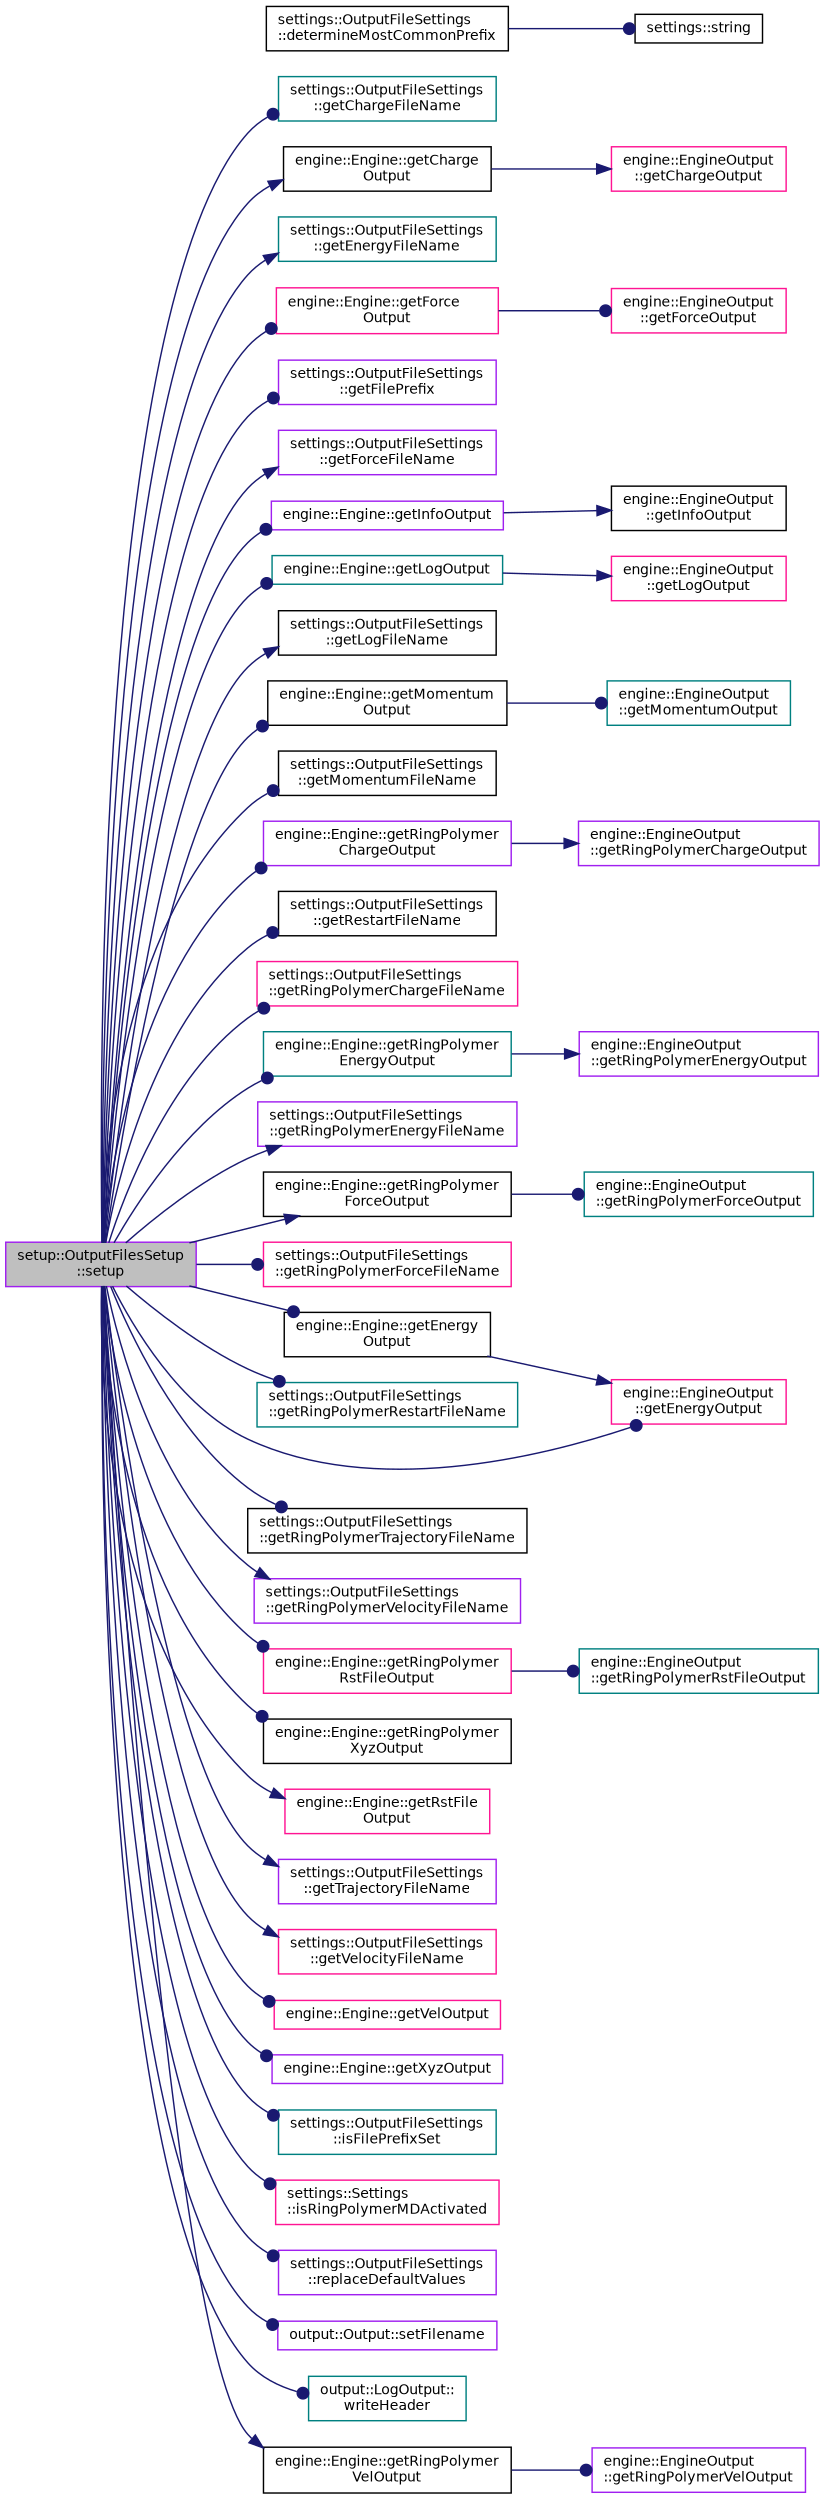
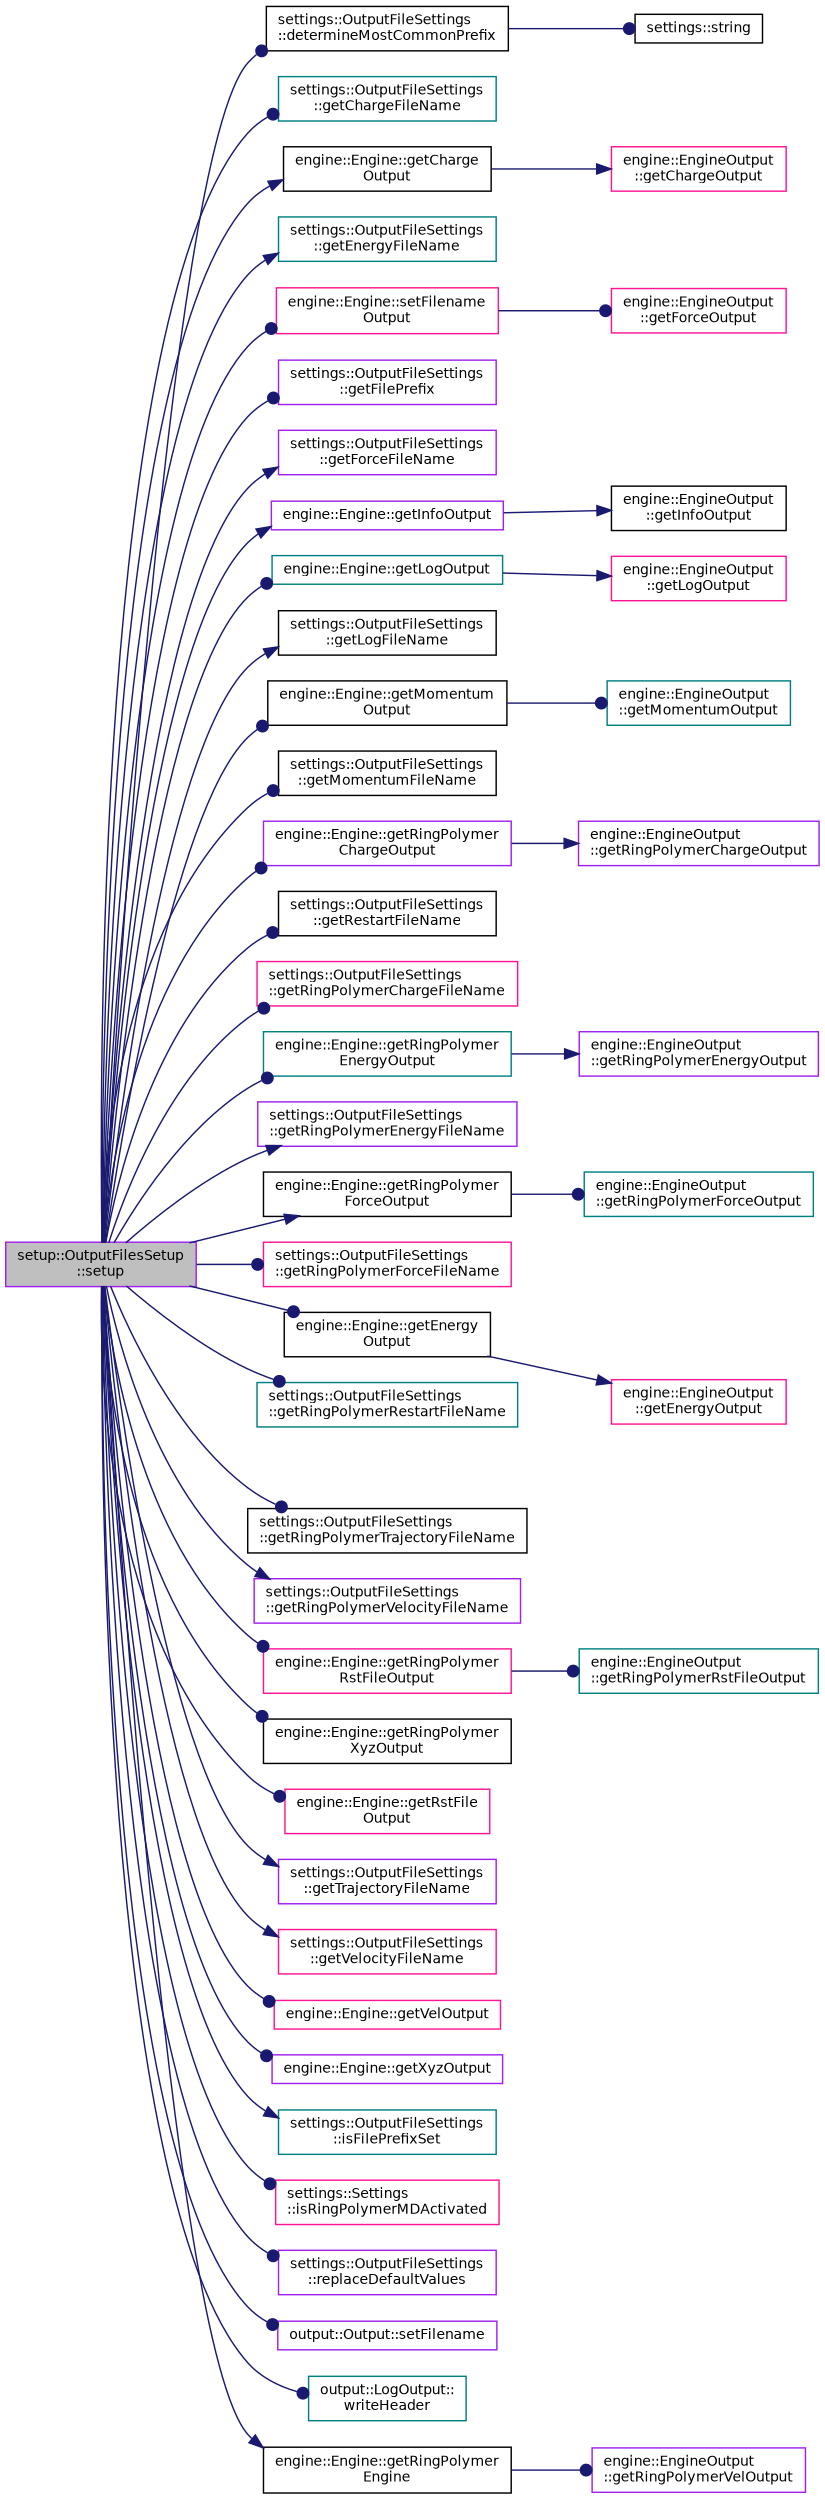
  digraph {
    rankdir=LR
    node [color=purple fillcolor=white fontname=Helvetica fontsize=10 shape=record style=filled]
    edge [arrowhead=dot color=midnightblue fontname=Helvetica fontsize=10 labelfontname=Helvetica labelfontsize=10 style=solid]
    n1 [fillcolor=grey75 fontcolor=black height=0.2 label="setup::OutputFilesSetup\l::setup" width=0.4]
    n2 [color=black height=0.2 label="settings::OutputFileSettings\l::determineMostCommonPrefix" width=0.4]
    n3 [color=teal height=0.2 label="settings::OutputFileSettings\l::getChargeFileName" width=0.4]
    n4 [color=black height=0.2 label="engine::Engine::getCharge\lOutput" width=0.4]
    n5 [color=teal height=0.2 label="settings::OutputFileSettings\l::getEnergyFileName" width=0.4]
    n6 [color=black height=0.2 label="engine::Engine::getEnergy\lOutput" width=0.4]
    n7 [height=0.2 label="settings::OutputFileSettings\l::getFilePrefix" width=0.4]
    n8 [height=0.2 label="settings::OutputFileSettings\l::getForceFileName" width=0.4]
-   n9 [color=deeppink height=0.2 label="engine::Engine::getForce\lOutput" width=0.4]
+   n9 [color=deeppink height=0.2 label="engine::Engine::setFilename\lOutput" width=0.4]
    n10 [height=0.2 label="engine::Engine::getInfoOutput" width=0.4]
    n11 [color=black height=0.2 label="settings::OutputFileSettings\l::getLogFileName" width=0.4]
    n12 [color=teal height=0.2 label="engine::Engine::getLogOutput" width=0.4]
    n13 [color=black height=0.2 label="settings::OutputFileSettings\l::getMomentumFileName" width=0.4]
    n14 [color=black height=0.2 label="engine::Engine::getMomentum\lOutput" width=0.4]
    n15 [color=black height=0.2 label="settings::OutputFileSettings\l::getRestartFileName" width=0.4]
    n16 [color=deeppink height=0.2 label="settings::OutputFileSettings\l::getRingPolymerChargeFileName" width=0.4]
    n17 [height=0.2 label="engine::Engine::getRingPolymer\lChargeOutput" width=0.4]
    n18 [height=0.2 label="settings::OutputFileSettings\l::getRingPolymerEnergyFileName" width=0.4]
    n19 [color=teal height=0.2 label="engine::Engine::getRingPolymer\lEnergyOutput" width=0.4]
    n20 [color=deeppink height=0.2 label="settings::OutputFileSettings\l::getRingPolymerForceFileName" width=0.4]
    n21 [color=black height=0.2 label="engine::Engine::getRingPolymer\lForceOutput" width=0.4]
    n22 [color=teal height=0.2 label="settings::OutputFileSettings\l::getRingPolymerRestartFileName" width=0.4]
    n23 [color=deeppink height=0.2 label="engine::Engine::getRingPolymer\lRstFileOutput" width=0.4]
    n24 [color=black height=0.2 label="settings::OutputFileSettings\l::getRingPolymerTrajectoryFileName" width=0.4]
    n25 [height=0.2 label="settings::OutputFileSettings\l::getRingPolymerVelocityFileName" width=0.4]
-   n26 [color=black height=0.2 label="engine::Engine::getRingPolymer\lVelOutput" width=0.4]
+   n26 [color=black height=0.2 label="engine::Engine::getRingPolymer\lEngine" width=0.4]
    n27 [color=black height=0.2 label="engine::Engine::getRingPolymer\lXyzOutput" width=0.4]
    n28 [color=deeppink height=0.2 label="engine::Engine::getRstFile\lOutput" width=0.4]
    n29 [height=0.2 label="settings::OutputFileSettings\l::getTrajectoryFileName" width=0.4]
    n30 [color=deeppink height=0.2 label="settings::OutputFileSettings\l::getVelocityFileName" width=0.4]
    n31 [color=deeppink height=0.2 label="engine::Engine::getVelOutput" width=0.4]
    n32 [height=0.2 label="engine::Engine::getXyzOutput" width=0.4]
    n33 [color=teal height=0.2 label="settings::OutputFileSettings\l::isFilePrefixSet" width=0.4]
    n34 [color=deeppink height=0.2 label="settings::Settings\l::isRingPolymerMDActivated" width=0.4]
    n35 [height=0.2 label="settings::OutputFileSettings\l::replaceDefaultValues" width=0.4]
    n36 [height=0.2 label="output::Output::setFilename" width=0.4]
    n37 [color=teal height=0.2 label="output::LogOutput::\lwriteHeader" width=0.4]
    n38 [color=black height=0.2 label="settings::string" width=0.4]
    n39 [color=deeppink height=0.2 label="engine::EngineOutput\l::getChargeOutput" width=0.4]
    n40 [color=deeppink height=0.2 label="engine::EngineOutput\l::getEnergyOutput" width=0.4]
    n41 [color=deeppink height=0.2 label="engine::EngineOutput\l::getForceOutput" width=0.4]
    n42 [color=black height=0.2 label="engine::EngineOutput\l::getInfoOutput" width=0.4]
    n43 [color=deeppink height=0.2 label="engine::EngineOutput\l::getLogOutput" width=0.4]
    n44 [color=teal height=0.2 label="engine::EngineOutput\l::getMomentumOutput" width=0.4]
    n45 [height=0.2 label="engine::EngineOutput\l::getRingPolymerChargeOutput" width=0.4]
    n46 [height=0.2 label="engine::EngineOutput\l::getRingPolymerEnergyOutput" width=0.4]
    n47 [color=teal height=0.2 label="engine::EngineOutput\l::getRingPolymerForceOutput" width=0.4]
    n48 [color=teal height=0.2 label="engine::EngineOutput\l::getRingPolymerRstFileOutput" width=0.4]
    n49 [height=0.2 label="engine::EngineOutput\l::getRingPolymerVelOutput" width=0.4]
-   n1 -> n40
+   n1 -> n2
    n1 -> n3
    n1 -> n4 [arrowhead=normal]
    n1 -> n5 [arrowhead=normal]
    n1 -> n6
    n1 -> n7
    n1 -> n8 [arrowhead=normal]
    n1 -> n9
-   n1 -> n10
+   n1 -> n10 [arrowhead=normal]
    n1 -> n11 [arrowhead=normal]
    n1 -> n12
    n1 -> n13
    n1 -> n14
    n1 -> n15
    n1 -> n16
    n1 -> n17
    n1 -> n18 [arrowhead=normal]
    n1 -> n19
    n1 -> n20
    n1 -> n21 [arrowhead=normal]
    n1 -> n22
    n1 -> n23
    n1 -> n24
    n1 -> n25 [arrowhead=normal]
    n1 -> n26 [arrowhead=normal]
    n1 -> n27
-   n1 -> n28 [arrowhead=normal]
+   n1 -> n28
    n1 -> n29 [arrowhead=normal]
    n1 -> n30 [arrowhead=normal]
    n1 -> n31
    n1 -> n32
-   n1 -> n33
+   n1 -> n33 [arrowhead=normal]
    n1 -> n34
    n1 -> n35
    n1 -> n36
    n1 -> n37
    n2 -> n38
    n4 -> n39 [arrowhead=normal]
    n6 -> n40 [arrowhead=normal]
    n9 -> n41
    n10 -> n42 [arrowhead=normal]
    n12 -> n43 [arrowhead=normal]
    n14 -> n44
    n17 -> n45 [arrowhead=normal]
    n19 -> n46 [arrowhead=normal]
    n21 -> n47
    n23 -> n48
    n26 -> n49
  }
